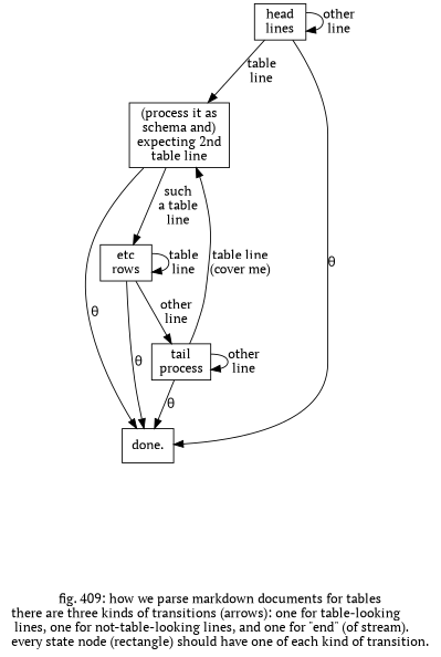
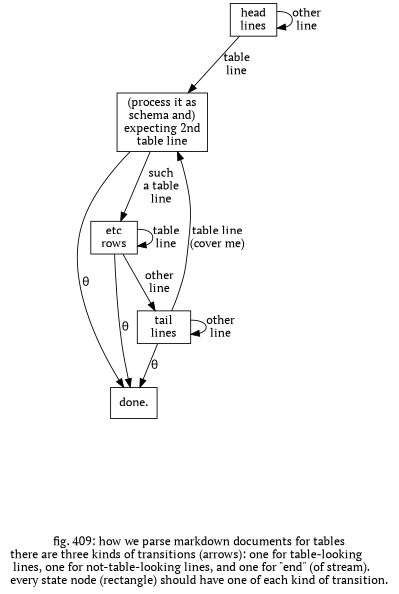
  digraph {
    fontname="PT Serif"
    label="\n\nfig. 409: how we parse markdown documents for tables\nthere are three kinds of transitions (arrows): one for table-looking        \nlines, one for not-table-looking lines, and one for \"end\" (of stream).     \nevery state node (rectangle) should have one of each kind of transition.\n"
    node [fontname="PT Serif" shape=rect]
    edge [fontname="PT Serif"]
    n1 [label="head\nlines"]
    n2 [label="(process it as\nschema and)\nexpecting 2nd\ntable line"]
    n3 [label="done."]
    n4 [label="etc\nrows"]
-   n5 [label="tail\nprocess"]
+   n5 [label="tail\nlines"]
    n1 -> n1 [label="other\nline"]
    n1 -> n2 [label="table\nline"]
-   n1 -> n3 [label="θ"]
    n2 -> n3 [label="θ"]
    n2 -> n4 [label="such\na table\nline"]
    n4 -> n3 [label="θ"]
    n4 -> n4 [label="table\nline"]
    n4 -> n5 [label="other\nline"]
    n5 -> n2 [label="table line\n(cover me)"]
    n5 -> n3 [label="θ"]
    n5 -> n5 [label="other\nline"]
  }
